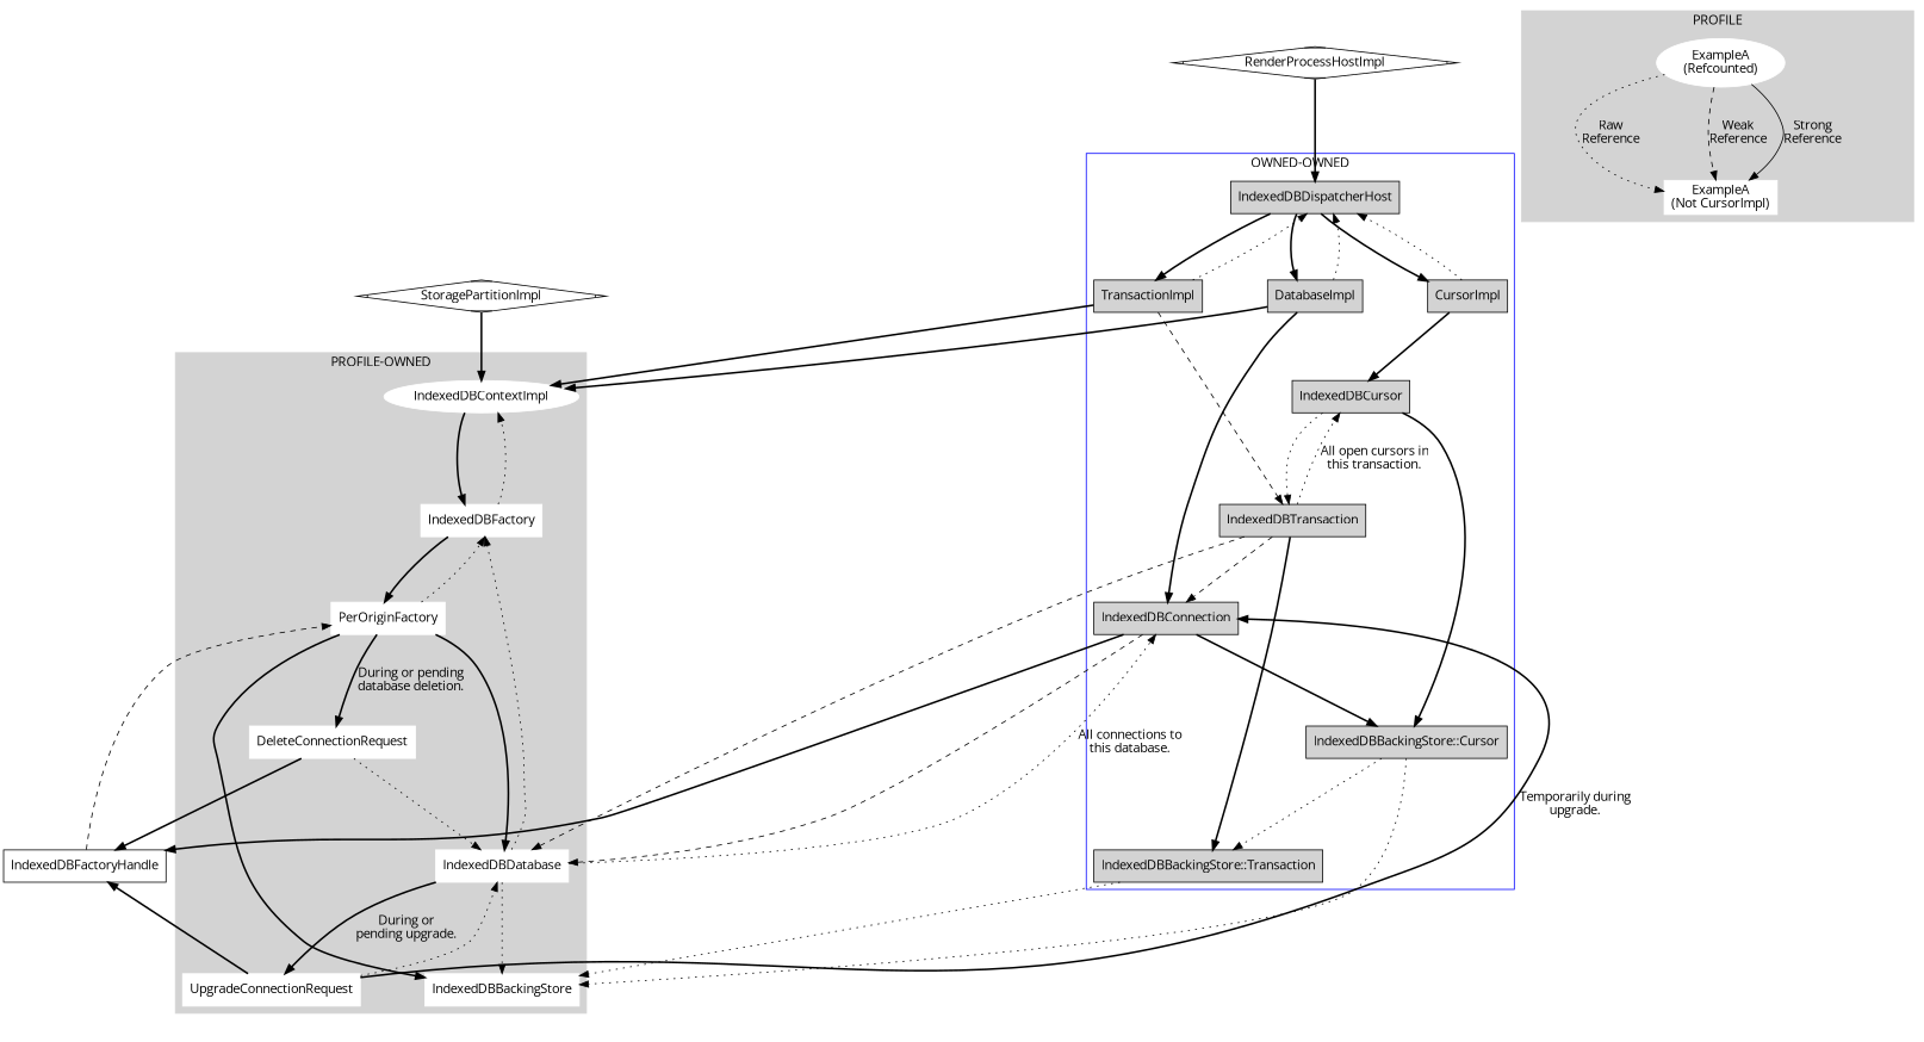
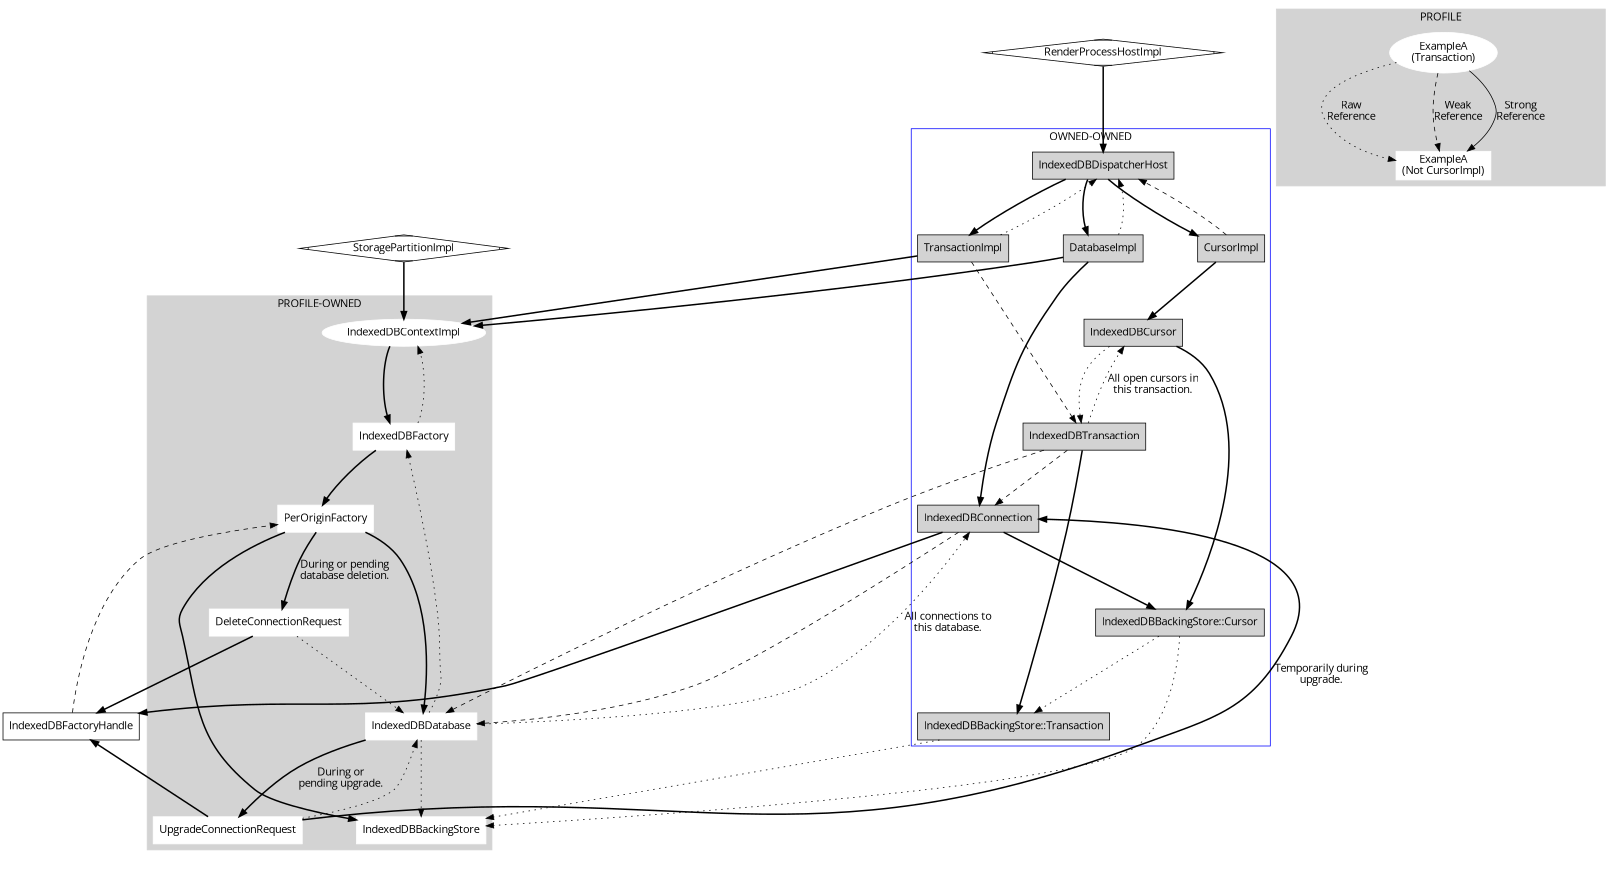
  digraph {
    fontname="Open Sans"
    nodesep=1
    ranksep=1
    node [fontname="Open Sans" shape=box style=filled]
    edge [fontname="Open Sans" style=bold]
    IndexedDBContextImpl [color=white shape=oval]
    IndexedDBFactory [color=white]
    PerOriginFactory [color=white]
    IndexedDBDatabase [color=white]
    IndexedDBBackingStore [color=white]
    UpgradeConnectionRequest [color=white]
    DeleteConnectionRequest [color=white]
    IndexedDBDispatcherHost
    DatabaseImpl
    CursorImpl
    TransactionImpl
    IndexedDBConnection
    IndexedDBTransaction
    IndexedDBCursor
    "IndexedDBBackingStore::Transaction"
    "IndexedDBBackingStore::Cursor"
-   n17 [color=white label="ExampleA\n(Refcounted)" shape=oval]
+   n17 [color=white label="ExampleA\n(Transaction)" shape=oval]
    n18 [color=white label="ExampleA\n(Not CursorImpl)"]
    IndexedDBFactoryHandle [style=""]
    StoragePartitionImpl [shape=Mdiamond style=""]
    RenderProcessHostImpl [shape=Mdiamond style=""]
    subgraph cluster_1 {
      color=lightgrey
      label="PROFILE-OWNED"
      style=filled
      IndexedDBContextImpl
      IndexedDBFactory
      PerOriginFactory
      IndexedDBDatabase
      IndexedDBBackingStore
      UpgradeConnectionRequest
      DeleteConnectionRequest
    }
    subgraph cluster_2 {
      color=blue
      label="OWNED-OWNED"
      IndexedDBDispatcherHost
      DatabaseImpl
      CursorImpl
      TransactionImpl
      IndexedDBConnection
      IndexedDBTransaction
      IndexedDBCursor
      "IndexedDBBackingStore::Transaction"
      "IndexedDBBackingStore::Cursor"
    }
    subgraph cluster_3 {
      color=lightgrey
      label=PROFILE
      style=filled
      n17
      n18
    }
    IndexedDBContextImpl -> IndexedDBFactory
    IndexedDBFactory -> IndexedDBContextImpl [style=dotted]
    IndexedDBFactory -> PerOriginFactory
-   PerOriginFactory -> IndexedDBFactory [style=dotted]
    PerOriginFactory -> IndexedDBDatabase
    PerOriginFactory -> IndexedDBBackingStore
    PerOriginFactory -> DeleteConnectionRequest [label="During or pending\ndatabase deletion."]
    IndexedDBDatabase -> IndexedDBFactory [style=dotted]
    IndexedDBDatabase -> IndexedDBBackingStore [style=dotted]
    IndexedDBDatabase -> UpgradeConnectionRequest [label="During or\npending upgrade."]
    IndexedDBDatabase -> IndexedDBConnection [label="All connections to\nthis database." style=dotted]
    UpgradeConnectionRequest -> IndexedDBDatabase [style=dotted]
    UpgradeConnectionRequest -> IndexedDBConnection [label="Temporarily during\nupgrade."]
    UpgradeConnectionRequest -> IndexedDBFactoryHandle
    DeleteConnectionRequest -> IndexedDBDatabase [style=dotted]
    DeleteConnectionRequest -> IndexedDBFactoryHandle
    IndexedDBDispatcherHost -> DatabaseImpl
    IndexedDBDispatcherHost -> CursorImpl
    IndexedDBDispatcherHost -> TransactionImpl
    DatabaseImpl -> IndexedDBContextImpl
    DatabaseImpl -> IndexedDBDispatcherHost [style=dotted]
    DatabaseImpl -> IndexedDBConnection
-   CursorImpl -> IndexedDBDispatcherHost [style=dotted]
+   CursorImpl -> IndexedDBDispatcherHost [style=dashed]
    CursorImpl -> IndexedDBCursor
    TransactionImpl -> IndexedDBContextImpl
    TransactionImpl -> IndexedDBDispatcherHost [style=dotted]
    TransactionImpl -> IndexedDBTransaction [style=dashed]
    IndexedDBConnection -> IndexedDBDatabase [style=dashed]
    IndexedDBConnection -> "IndexedDBBackingStore::Cursor"
    IndexedDBConnection -> IndexedDBFactoryHandle
    IndexedDBTransaction -> IndexedDBDatabase [style=dashed]
    IndexedDBTransaction -> IndexedDBConnection [style=dashed]
    IndexedDBTransaction -> IndexedDBCursor [label="All open cursors in\nthis transaction." style=dotted]
    IndexedDBTransaction -> "IndexedDBBackingStore::Transaction"
    IndexedDBCursor -> IndexedDBTransaction [style=dotted]
    IndexedDBCursor -> "IndexedDBBackingStore::Cursor"
    "IndexedDBBackingStore::Transaction" -> IndexedDBBackingStore [style=dotted]
    "IndexedDBBackingStore::Cursor" -> IndexedDBBackingStore [style=dotted]
    "IndexedDBBackingStore::Cursor" -> "IndexedDBBackingStore::Transaction" [style=dotted]
    n17 -> n18 [label="Raw\nReference" style=dotted]
    n17 -> n18 [label="Weak\nReference" style=dashed]
    n17 -> n18 [label="Strong\nReference" style=""]
    IndexedDBFactoryHandle -> PerOriginFactory [style=dashed]
    StoragePartitionImpl -> IndexedDBContextImpl
    RenderProcessHostImpl -> IndexedDBDispatcherHost
  }
